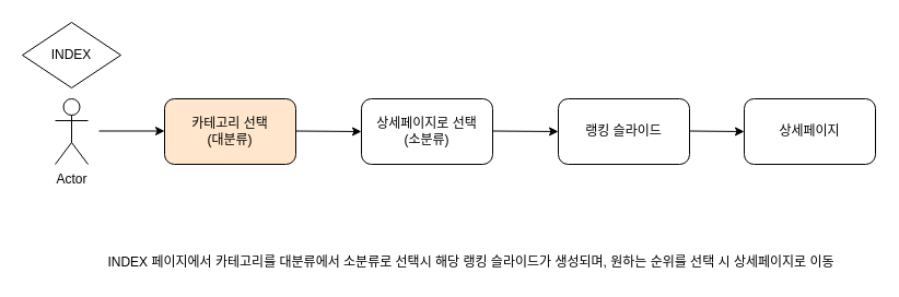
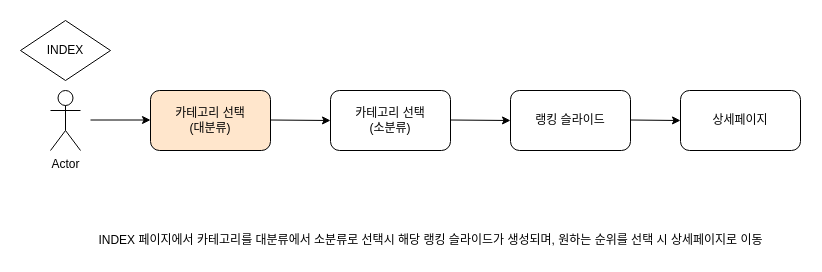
  <mxCell id="0" />
  <mxCell id="1" parent="0" />
  <mxCell id="2" value="INDEX" style="rhombus;whiteSpace=wrap;html=1;" vertex="1" parent="1"><mxGeometry x="20" y="20" width="90" height="60" as="geometry" /></mxCell>
  <mxCell id="3" value="Actor" style="shape=umlActor;verticalLabelPosition=bottom;verticalAlign=top;html=1;outlineConnect=0;" vertex="1" parent="1"><mxGeometry x="50" y="90" width="30" height="60" as="geometry" /></mxCell>
  <mxCell id="4" value="카테고리 선택&lt;br&gt;(대분류)" style="rounded=1;whiteSpace=wrap;html=1;fillColor=#ffe6cc;" vertex="1" parent="1"><mxGeometry x="150" y="90" width="120" height="60" as="geometry" /></mxCell>
- <mxCell id="5" value="상세페이지로 선택&lt;br&gt;(소분류)" style="rounded=1;whiteSpace=wrap;html=1;" vertex="1" parent="1"><mxGeometry x="330" y="90" width="120" height="60" as="geometry" /></mxCell>
+ <mxCell id="5" value="카테고리 선택&lt;br&gt;(소분류)" style="rounded=1;whiteSpace=wrap;html=1;" vertex="1" parent="1"><mxGeometry x="330" y="90" width="120" height="60" as="geometry" /></mxCell>
  <mxCell id="6" value="랭킹 슬라이드" style="rounded=1;whiteSpace=wrap;html=1;" vertex="1" parent="1"><mxGeometry x="510" y="90" width="120" height="60" as="geometry" /></mxCell>
  <mxCell id="7" value="상세페이지" style="rounded=1;whiteSpace=wrap;html=1;" vertex="1" parent="1"><mxGeometry x="680" y="90" width="120" height="60" as="geometry" /></mxCell>
  <mxCell id="8" value="" style="endArrow=classic;html=1;" edge="1" parent="1"><mxGeometry width="50" height="50" relative="1" as="geometry"><mxPoint x="90" y="119.5" as="sourcePoint" /><mxPoint x="150" y="119.5" as="targetPoint" /></mxGeometry></mxCell>
  <mxCell id="9" value="" style="endArrow=classic;html=1;entryX=0;entryY=0.5;entryDx=0;entryDy=0;" edge="1" parent="1" target="5"><mxGeometry width="50" height="50" relative="1" as="geometry"><mxPoint x="270" y="119.5" as="sourcePoint" /><mxPoint x="320" y="119.5" as="targetPoint" /></mxGeometry></mxCell>
  <mxCell id="10" value="" style="endArrow=classic;html=1;" edge="1" parent="1"><mxGeometry width="50" height="50" relative="1" as="geometry"><mxPoint x="450" y="119.5" as="sourcePoint" /><mxPoint x="510" y="120" as="targetPoint" /></mxGeometry></mxCell>
  <mxCell id="11" value="INDEX 페이지에서 카테고리를 대분류에서 소분류로 선택시 해당 랭킹 슬라이드가 생성되며, 원하는 순위를 선택 시 상세페이지로 이동" style="text;html=1;align=center;verticalAlign=middle;resizable=0;points=[];autosize=1;strokeColor=none;" vertex="1" parent="1"><mxGeometry x="65" y="230" width="730" height="20" as="geometry" /></mxCell>
  <mxCell id="12" value="" style="endArrow=classic;html=1;" edge="1" parent="1"><mxGeometry width="50" height="50" relative="1" as="geometry"><mxPoint x="630" y="119.5" as="sourcePoint" /><mxPoint x="680" y="120" as="targetPoint" /></mxGeometry></mxCell>
